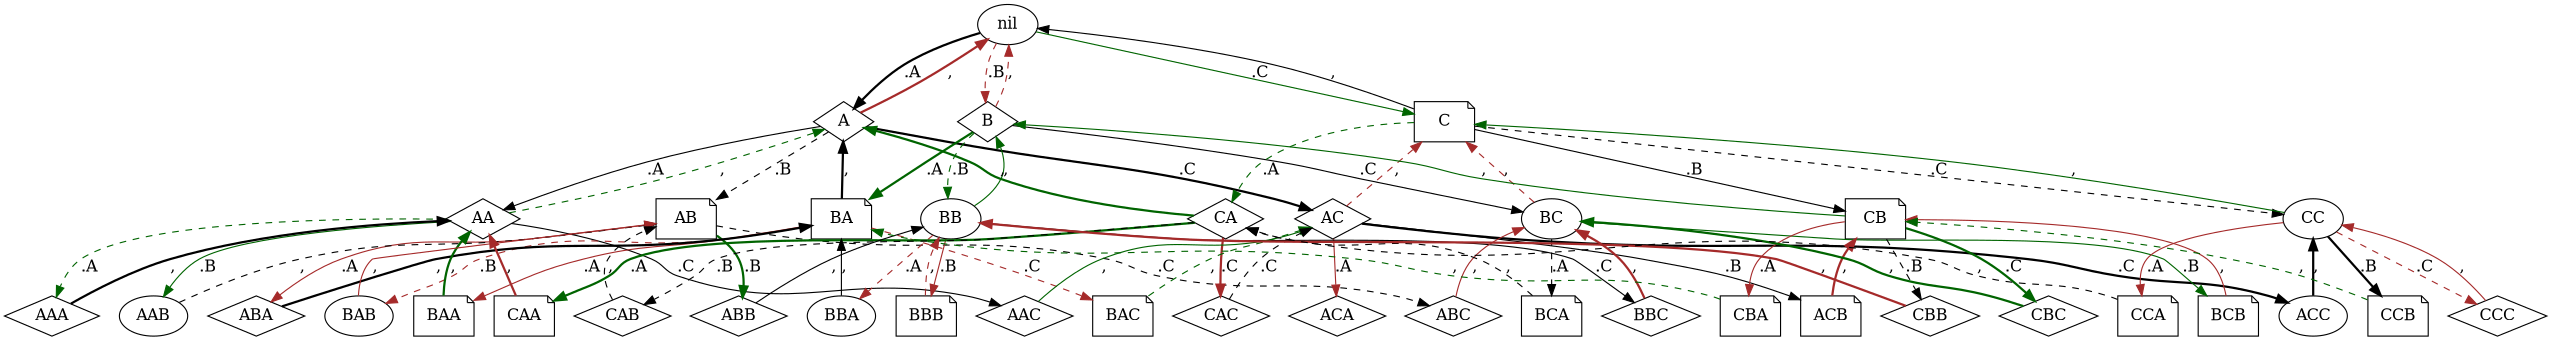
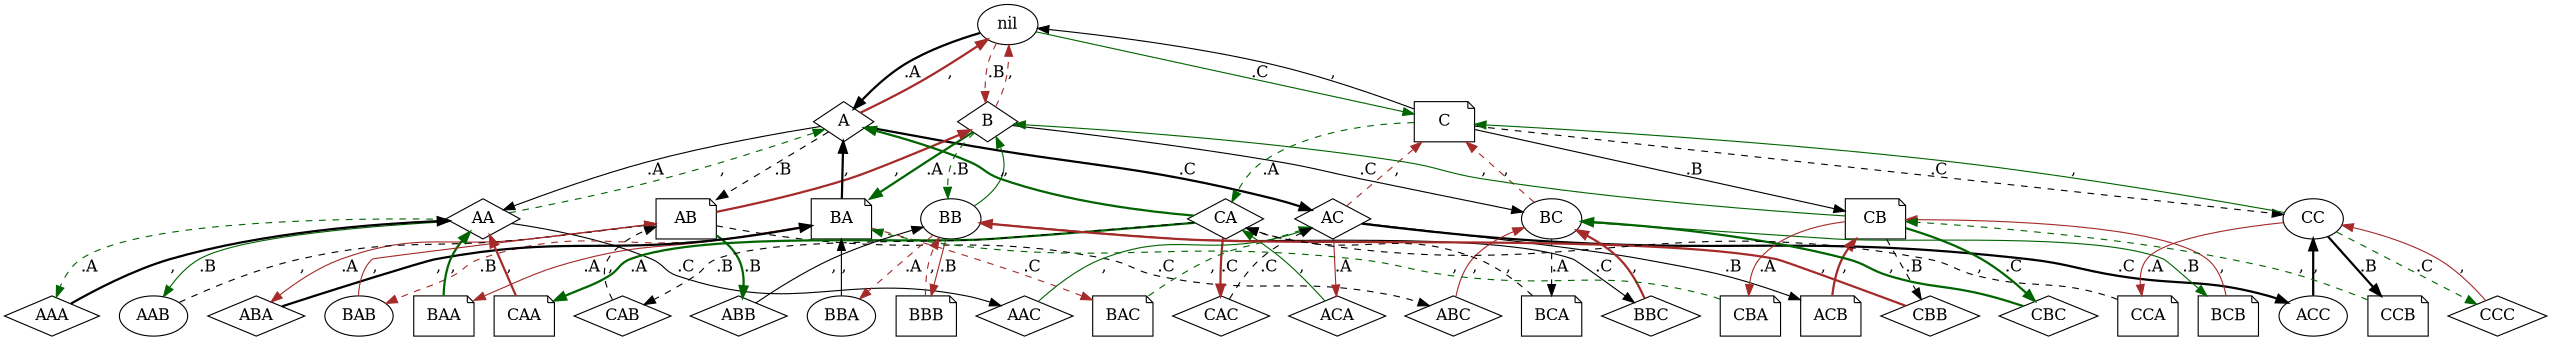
  digraph {
    node [shape=diamond]
    edge [color=black style=dashed]
    nil [shape=ellipse]
    A
    B
    C [shape=note]
    AA
    AB [shape=note]
    AC
    BA [shape=note]
    BB [shape=ellipse]
    BC [shape=ellipse]
    CA
    CB [shape=note]
    CC [shape=ellipse]
    AAA
    AAB [shape=ellipse]
    AAC
    ABA
    ABB
    ABC
    ACA
    ACB [shape=note]
    ACC [shape=ellipse]
    BAA [shape=note]
    BAB [shape=ellipse]
    BAC [shape=note]
    BBA [shape=ellipse]
    BBB [shape=note]
    BBC
    BCA [shape=note]
    BCB [shape=note]
    CAA [shape=note]
    CAB
    CAC
    CBA [shape=note]
    CBB
    CBC
    CCA [shape=note]
    CCB [shape=note]
    CCC
    subgraph sub_1 {
      rank=same
      nil
    }
    subgraph sub_2 {
      rank=same
      A
      B
      C
    }
    subgraph sub_3 {
      rank=same
      AA
      AB
      AC
      BA
      BB
      BC
      CA
      CB
      CC
    }
    subgraph sub_4 {
      rank=same
      AAA
      AAB
      AAC
      ABA
      ABB
      ABC
      ACA
      ACB
      ACC
      BAA
      BAB
      BAC
      BBA
      BBB
      BBC
      BCA
      BCB
      CAA
      CAB
      CAC
      CBA
      CBB
      CBC
      CCA
      CCB
      CCC
    }
    nil -> A [label=".A" style=bold]
    nil -> B [color=brown label=".B"]
    nil -> C [color=darkgreen label=".C" style=solid]
    A -> nil [color=brown label="," style=bold]
    A -> AA [label=".A" style=solid]
    A -> AB [label=".B"]
    A -> AC [label=".C" style=bold]
    B -> nil [color=brown label=","]
    B -> BA [color=darkgreen label=".A" style=bold]
    B -> BB [color=darkgreen label=".B"]
    B -> BC [label=".C" style=solid]
    C -> nil [label="," style=solid]
    C -> CA [color=darkgreen label=".A"]
    C -> CB [label=".B" style=solid]
    C -> CC [label=".C"]
    AA -> A [color=darkgreen label=","]
    AA -> AAA [color=darkgreen label=".A"]
    AA -> AAB [color=darkgreen label=".B" style=solid]
    AA -> AAC [label=".C" style=solid]
+   AB -> B [color=brown label="," style=bold]
    AB -> ABA [color=brown label=".A" style=solid]
    AB -> ABB [color=darkgreen label=".B" style=bold]
    AB -> ABC [label=".C"]
    AC -> C [color=brown label=","]
    AC -> ACA [color=brown label=".A" style=solid]
    AC -> ACB [label=".B" style=solid]
    AC -> ACC [label=".C" style=bold]
    BA -> A [label="," style=bold]
    BA -> BAA [color=brown label=".A" style=solid]
    BA -> BAB [color=brown label=".B"]
    BA -> BAC [color=brown label=".C"]
    BB -> B [color=darkgreen label="," style=solid]
    BB -> BBA [color=brown label=".A"]
    BB -> BBB [color=brown label=".B" style=solid]
    BB -> BBC [label=".C" style=solid]
    BC -> C [color=brown label=","]
    BC -> BCA [label=".A"]
    BC -> BCB [color=darkgreen label=".B" style=solid]
    CA -> A [color=darkgreen label="," style=bold]
    CA -> CAA [color=darkgreen label=".A" style=bold]
    CA -> CAB [label=".B"]
    CA -> CAC [color=brown label=".C" style=bold]
    CB -> B [color=darkgreen label="," style=solid]
    CB -> CBA [color=brown label=".A" style=solid]
    CB -> CBB [label=".B"]
    CB -> CBC [color=darkgreen label=".C" style=bold]
    CC -> C [color=darkgreen label="," style=solid]
    CC -> CCA [color=brown label=".A" style=solid]
    CC -> CCB [label=".B" style=bold]
-   CC -> CCC [color=brown label=".C"]
+   CC -> CCC [color=darkgreen label=".C"]
    AAA -> AA [label="," style=bold]
    AAB -> AB [label=","]
    AAC -> AC [color=darkgreen label="," style=solid]
    ABA -> BA [label="," style=bold]
    ABB -> BB [label="," style=solid]
    ABC -> BC [color=brown label="," style=solid]
+   ACA -> CA [color=darkgreen label="," style=solid]
    ACB -> CB [color=brown label="," style=bold]
    ACC -> CC [label="," style=bold]
    BAA -> AA [color=darkgreen label="," style=bold]
    BAB -> AB [color=brown label="," style=solid]
    BAC -> AC [color=darkgreen label=","]
    BBA -> BA [label="," style=solid]
    BBB -> BB [color=brown label=","]
    BBC -> BC [color=brown label="," style=bold]
    BCA -> CA [label=","]
    BCB -> CB [color=brown label="," style=solid]
    CAA -> AA [color=brown label="," style=bold]
    CAB -> AB [label=","]
    CAC -> AC [label=".C"]
    CBA -> BA [color=darkgreen label=","]
    CBB -> BB [color=brown label="," style=bold]
    CBC -> BC [color=darkgreen label="," style=bold]
    CCA -> CA [label=","]
    CCB -> CB [color=darkgreen label=","]
    CCC -> CC [color=brown label="," style=solid]
  }
